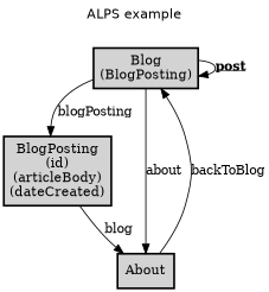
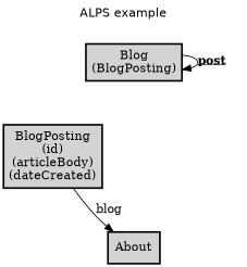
  digraph {
    fontname=Helvetica
    label="ALPS example"
    labelloc=t
    node [fillcolor=lightgray margin=0.02 shape=box style="bold,filled"]
    edge [fontsize=13]
    n1 [label=<<table cellspacing="0" cellpadding="5" border="0"><tr><td>Blog<br />(BlogPosting)<br /></td></tr></table>>]
    n2 [label=<<table cellspacing="0" cellpadding="5" border="0"><tr><td>BlogPosting<br />(id)<br />(articleBody)<br />(dateCreated)<br /></td></tr></table>>]
    n3 [label=About margin=""]
    n1 -> n1 [label=<<b><u>post</u></b>>]
-   n1 -> n2 [label=<blogPosting>]
-   n1 -> n3 [label=<about>]
    n2 -> n3 [label=<blog>]
-   n3 -> n1 [label=<backToBlog>]
  }
